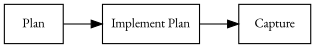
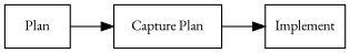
  digraph {
    fontname="EB Garamond"
    rankdir=LR
    node [fillcolor=white fontname="EB Garamond" fontsize=12 group=g1 shape=box style=filled]
    edge [fontname="EB Garamond"]
-   n1 [label="Implement Plan"]
-   n2 [label=Capture]
+   n1 [label="Capture Plan"]
+   n2 [label=Implement]
    n3 [label=Plan group=""]
    n1 -> n2
    n3 -> n1
  }
